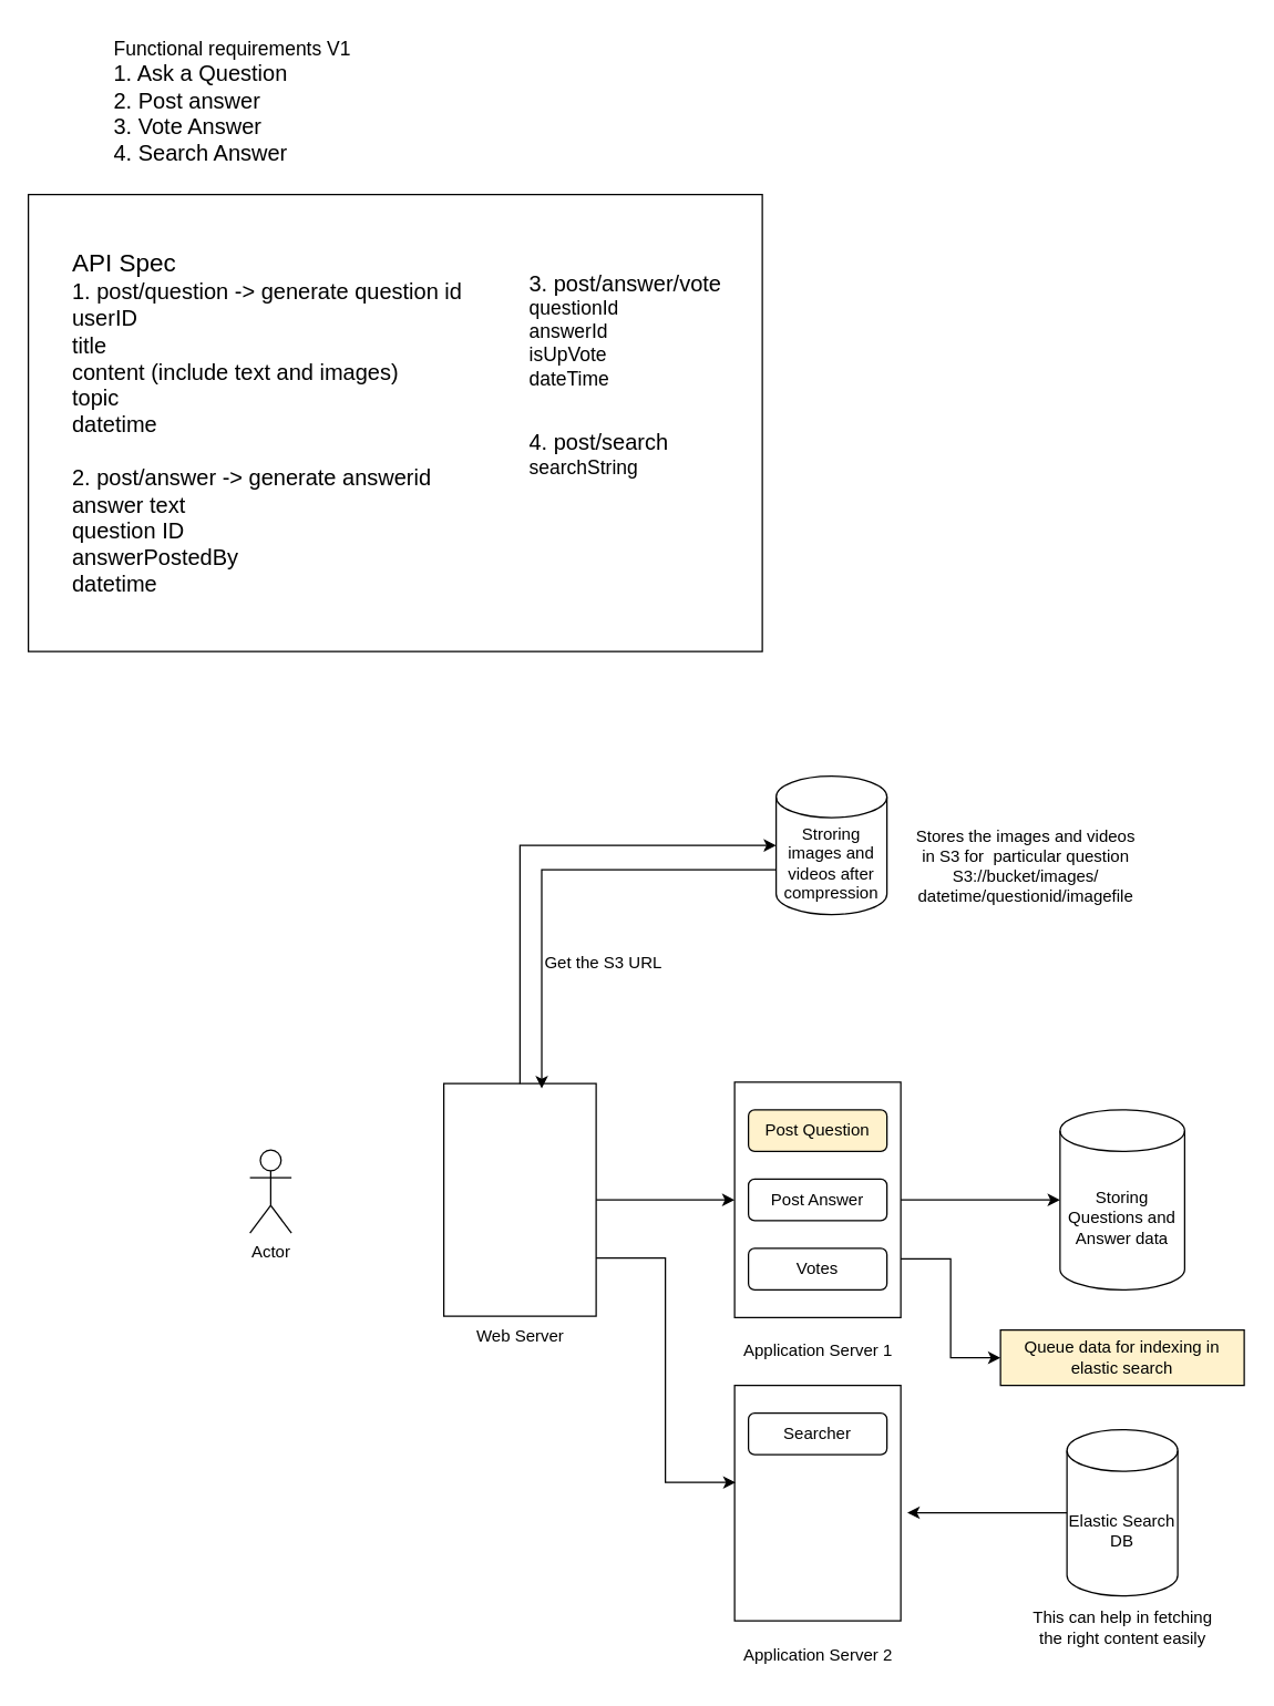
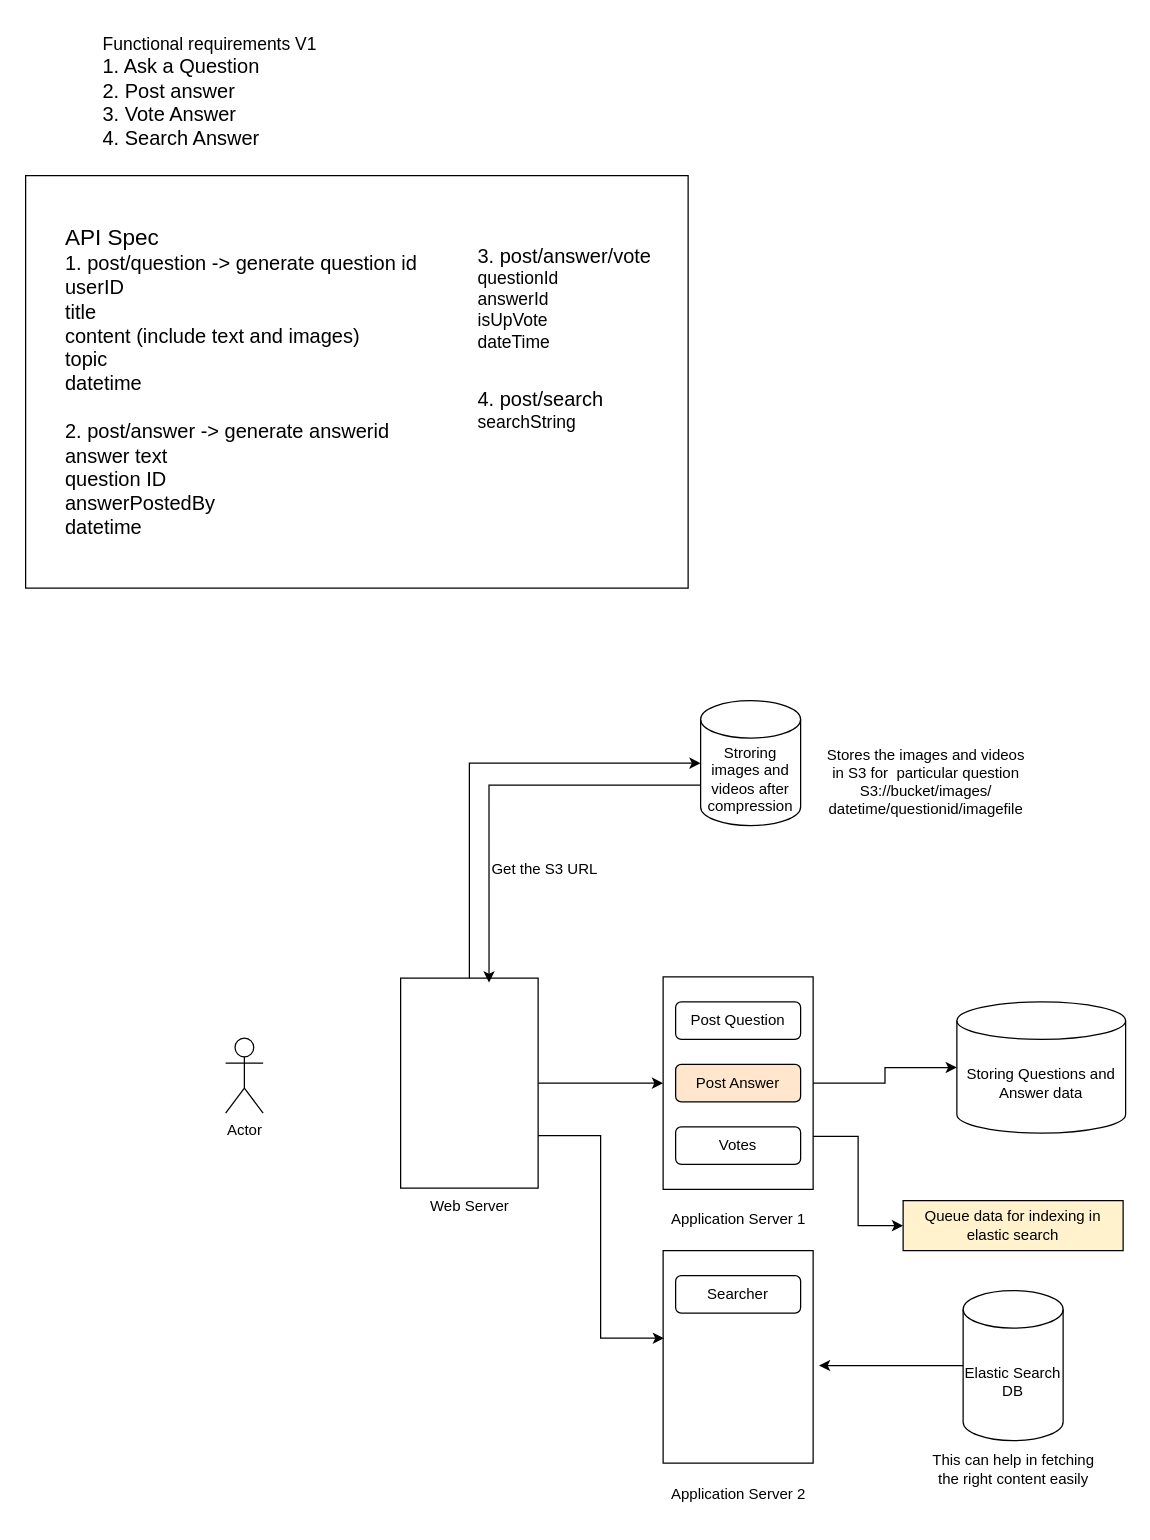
  <mxCell id="0" />
  <mxCell id="1" parent="0" />
  <mxCell id="2" value="Actor" style="shape=umlActor;verticalLabelPosition=bottom;verticalAlign=top;html=1;outlineConnect=0;" vertex="1" parent="1"><mxGeometry x="180" y="830" width="30" height="60" as="geometry" /></mxCell>
  <mxCell id="3" value="&lt;font style=&quot;font-size: 14px;&quot;&gt;Functional requirements V1&lt;/font&gt;&lt;div&gt;&lt;font size=&quot;3&quot;&gt;1. Ask a Question&lt;/font&gt;&lt;/div&gt;&lt;div&gt;&lt;font size=&quot;3&quot;&gt;2. Post answer&lt;/font&gt;&lt;/div&gt;&lt;div&gt;&lt;font size=&quot;3&quot;&gt;3. Vote Answer&lt;/font&gt;&lt;/div&gt;&lt;div&gt;&lt;font size=&quot;3&quot;&gt;4. Search Answer&lt;/font&gt;&lt;/div&gt;&lt;div&gt;&lt;br&gt;&lt;/div&gt;" style="text;html=1;align=left;verticalAlign=middle;resizable=0;points=[];autosize=1;strokeColor=none;fillColor=none;" vertex="1" parent="1"><mxGeometry x="80" y="20" width="190" height="120" as="geometry" /></mxCell>
  <mxCell id="4" value="" style="group" vertex="1" connectable="0" parent="1"><mxGeometry x="530" y="781" width="120" height="170" as="geometry" /></mxCell>
  <mxCell id="5" value="" style="rounded=0;whiteSpace=wrap;html=1;" vertex="1" parent="4"><mxGeometry width="120" height="170" as="geometry" /></mxCell>
- <mxCell id="6" value="Post Question" style="rounded=1;whiteSpace=wrap;html=1;fillColor=#fff2cc;" vertex="1" parent="4"><mxGeometry x="10" y="20" width="100" height="30" as="geometry" /></mxCell>
- <mxCell id="7" value="Post Answer" style="rounded=1;whiteSpace=wrap;html=1;" vertex="1" parent="4"><mxGeometry x="10" y="70" width="100" height="30" as="geometry" /></mxCell>
+ <mxCell id="6" value="Post Question" style="rounded=1;whiteSpace=wrap;html=1;" vertex="1" parent="4"><mxGeometry x="10" y="20" width="100" height="30" as="geometry" /></mxCell>
+ <mxCell id="7" value="Post Answer" style="rounded=1;whiteSpace=wrap;html=1;fillColor=#ffe6cc;" vertex="1" parent="4"><mxGeometry x="10" y="70" width="100" height="30" as="geometry" /></mxCell>
  <mxCell id="8" value="Votes" style="rounded=1;whiteSpace=wrap;html=1;" vertex="1" parent="4"><mxGeometry x="10" y="120" width="100" height="30" as="geometry" /></mxCell>
- <mxCell id="9" value="Storing Questions and Answer data" style="shape=cylinder3;whiteSpace=wrap;html=1;boundedLbl=1;backgroundOutline=1;size=15;" vertex="1" parent="1"><mxGeometry x="765" y="801" width="90" height="130" as="geometry" /></mxCell>
+ <mxCell id="9" value="Storing Questions and Answer data" style="shape=cylinder3;whiteSpace=wrap;html=1;boundedLbl=1;backgroundOutline=1;size=15;" vertex="1" parent="1"><mxGeometry x="765" y="801" width="135" height="105" as="geometry" /></mxCell>
  <mxCell id="10" value="Stroring images and videos after compression" style="shape=cylinder3;whiteSpace=wrap;html=1;boundedLbl=1;backgroundOutline=1;size=15;" vertex="1" parent="1"><mxGeometry x="560" y="560" width="80" height="100" as="geometry" /></mxCell>
  <mxCell id="11" value="Stores the images and videos&lt;div&gt;in S3 for&amp;nbsp; particular question&lt;br&gt;&lt;span style=&quot;background-color: initial;&quot;&gt;S3://bucket/images/&lt;/span&gt;&lt;/div&gt;&lt;div&gt;&lt;span style=&quot;background-color: initial;&quot;&gt;datetime/questionid/imagefile&lt;/span&gt;&lt;/div&gt;" style="text;html=1;align=center;verticalAlign=middle;resizable=0;points=[];autosize=1;strokeColor=none;fillColor=none;" vertex="1" parent="1"><mxGeometry x="650" y="590" width="180" height="70" as="geometry" /></mxCell>
  <mxCell id="12" value="Application Server 1" style="text;html=1;align=center;verticalAlign=middle;resizable=0;points=[];autosize=1;strokeColor=none;fillColor=none;" vertex="1" parent="1"><mxGeometry x="525" y="960" width="130" height="30" as="geometry" /></mxCell>
  <mxCell id="13" style="edgeStyle=orthogonalEdgeStyle;rounded=0;orthogonalLoop=1;jettySize=auto;html=1;entryX=0;entryY=0.5;entryDx=0;entryDy=0;" edge="1" parent="1" source="14" target="5"><mxGeometry relative="1" as="geometry" /></mxCell>
  <mxCell id="14" value="" style="rounded=0;whiteSpace=wrap;html=1;" vertex="1" parent="1"><mxGeometry x="320" y="782" width="110" height="168" as="geometry" /></mxCell>
  <mxCell id="15" value="Web Server" style="text;html=1;align=center;verticalAlign=middle;resizable=0;points=[];autosize=1;strokeColor=none;fillColor=none;" vertex="1" parent="1"><mxGeometry x="330" y="950" width="90" height="30" as="geometry" /></mxCell>
  <mxCell id="16" style="edgeStyle=orthogonalEdgeStyle;rounded=0;orthogonalLoop=1;jettySize=auto;html=1;entryX=0;entryY=0.5;entryDx=0;entryDy=0;entryPerimeter=0;exitX=0.5;exitY=0;exitDx=0;exitDy=0;" edge="1" parent="1" source="14" target="10"><mxGeometry relative="1" as="geometry" /></mxCell>
  <mxCell id="17" style="edgeStyle=orthogonalEdgeStyle;rounded=0;orthogonalLoop=1;jettySize=auto;html=1;exitX=0;exitY=0;exitDx=0;exitDy=67.5;exitPerimeter=0;entryX=0.643;entryY=0.021;entryDx=0;entryDy=0;entryPerimeter=0;" edge="1" parent="1" source="10" target="14"><mxGeometry relative="1" as="geometry" /></mxCell>
  <mxCell id="18" value="Get the S3 URL" style="text;html=1;align=center;verticalAlign=middle;resizable=0;points=[];autosize=1;strokeColor=none;fillColor=none;" vertex="1" parent="1"><mxGeometry x="380" y="680" width="110" height="30" as="geometry" /></mxCell>
  <mxCell id="19" style="edgeStyle=orthogonalEdgeStyle;rounded=0;orthogonalLoop=1;jettySize=auto;html=1;entryX=0;entryY=0.5;entryDx=0;entryDy=0;entryPerimeter=0;" edge="1" parent="1" source="5" target="9"><mxGeometry relative="1" as="geometry" /></mxCell>
  <mxCell id="20" value="" style="group" vertex="1" connectable="0" parent="1"><mxGeometry x="20" y="140" width="530" height="330" as="geometry" /></mxCell>
  <mxCell id="21" value="" style="rounded=0;whiteSpace=wrap;html=1;" vertex="1" parent="20"><mxGeometry width="530" height="330" as="geometry" /></mxCell>
  <mxCell id="22" value="&lt;font style=&quot;font-size: 18px;&quot;&gt;API Spec&lt;/font&gt;&lt;div&gt;&lt;font style=&quot;font-size: 16px;&quot;&gt;1. post/question -&amp;gt; generate question id&lt;/font&gt;&lt;/div&gt;&lt;div&gt;&lt;span style=&quot;font-size: medium; background-color: initial;&quot;&gt;userID&lt;/span&gt;&lt;/div&gt;&lt;div&gt;&lt;span style=&quot;font-size: medium; background-color: initial;&quot;&gt;title&lt;/span&gt;&lt;/div&gt;&lt;div&gt;&lt;font size=&quot;3&quot;&gt;content (include text and images)&lt;/font&gt;&lt;/div&gt;&lt;div&gt;&lt;font size=&quot;3&quot;&gt;topic&lt;/font&gt;&lt;/div&gt;&lt;div&gt;&lt;font size=&quot;3&quot;&gt;datetime&lt;/font&gt;&lt;/div&gt;&lt;div&gt;&lt;font size=&quot;3&quot;&gt;&lt;br&gt;&lt;/font&gt;&lt;/div&gt;&lt;div&gt;&lt;font size=&quot;3&quot;&gt;2. post/answer -&amp;gt; generate answerid&lt;/font&gt;&lt;/div&gt;&lt;div&gt;&lt;font size=&quot;3&quot;&gt;answer text&lt;/font&gt;&lt;/div&gt;&lt;div&gt;&lt;font size=&quot;3&quot;&gt;question ID&lt;/font&gt;&lt;/div&gt;&lt;div&gt;&lt;font size=&quot;3&quot;&gt;answerPostedBy&lt;/font&gt;&lt;/div&gt;&lt;div&gt;&lt;font size=&quot;3&quot;&gt;datetime&lt;/font&gt;&lt;/div&gt;" style="text;html=1;align=left;verticalAlign=middle;resizable=0;points=[];autosize=1;strokeColor=none;fillColor=none;" vertex="1" parent="20"><mxGeometry x="30" y="30" width="310" height="270" as="geometry" /></mxCell>
  <mxCell id="23" value="&lt;font style=&quot;font-size: 16px;&quot;&gt;3. post/answer/vote&lt;/font&gt;&lt;div&gt;&lt;font style=&quot;font-size: 14px;&quot;&gt;questionId&lt;/font&gt;&lt;/div&gt;&lt;div&gt;&lt;font style=&quot;font-size: 14px;&quot;&gt;answerId&lt;/font&gt;&lt;/div&gt;&lt;div&gt;&lt;font style=&quot;font-size: 14px;&quot;&gt;isUpVote&lt;/font&gt;&lt;/div&gt;&lt;div&gt;&lt;font style=&quot;font-size: 14px;&quot;&gt;dateTime&lt;/font&gt;&lt;/div&gt;&lt;div&gt;&lt;br&gt;&lt;/div&gt;&lt;div&gt;&lt;br&gt;&lt;/div&gt;&lt;div&gt;&lt;font style=&quot;font-size: 16px;&quot;&gt;4. post/search&lt;/font&gt;&lt;/div&gt;&lt;div&gt;&lt;font style=&quot;font-size: 14px;&quot;&gt;searchString&lt;/font&gt;&lt;/div&gt;" style="text;html=1;align=left;verticalAlign=middle;resizable=0;points=[];autosize=1;strokeColor=none;fillColor=none;" vertex="1" parent="20"><mxGeometry x="360" y="50" width="160" height="160" as="geometry" /></mxCell>
  <mxCell id="24" value="Queue data for indexing in elastic search" style="rounded=0;whiteSpace=wrap;html=1;fillColor=#fff2cc;" vertex="1" parent="1"><mxGeometry x="722" y="960" width="176" height="40" as="geometry" /></mxCell>
  <mxCell id="25" style="edgeStyle=orthogonalEdgeStyle;rounded=0;orthogonalLoop=1;jettySize=auto;html=1;exitX=1;exitY=0.75;exitDx=0;exitDy=0;entryX=0;entryY=0.5;entryDx=0;entryDy=0;" edge="1" parent="1" source="5" target="24"><mxGeometry relative="1" as="geometry" /></mxCell>
  <mxCell id="26" value="Elastic Search DB" style="shape=cylinder3;whiteSpace=wrap;html=1;boundedLbl=1;backgroundOutline=1;size=15;" vertex="1" parent="1"><mxGeometry x="770" y="1032" width="80" height="120" as="geometry" /></mxCell>
  <mxCell id="27" value="This can help in fetching&lt;div&gt;the right content easily&lt;/div&gt;" style="text;html=1;align=center;verticalAlign=middle;resizable=0;points=[];autosize=1;strokeColor=none;fillColor=none;" vertex="1" parent="1"><mxGeometry x="735" y="1155" width="150" height="40" as="geometry" /></mxCell>
  <mxCell id="28" value="" style="group" vertex="1" connectable="0" parent="1"><mxGeometry x="530" y="1000" width="120" height="170" as="geometry" /></mxCell>
  <mxCell id="29" value="" style="rounded=0;whiteSpace=wrap;html=1;" vertex="1" parent="28"><mxGeometry width="120" height="170" as="geometry" /></mxCell>
  <mxCell id="30" value="Searcher" style="rounded=1;whiteSpace=wrap;html=1;" vertex="1" parent="28"><mxGeometry x="10" y="20" width="100" height="30" as="geometry" /></mxCell>
  <mxCell id="31" value="Application Server 2" style="text;html=1;align=center;verticalAlign=middle;resizable=0;points=[];autosize=1;strokeColor=none;fillColor=none;" vertex="1" parent="1"><mxGeometry x="525" y="1180" width="130" height="30" as="geometry" /></mxCell>
  <mxCell id="32" style="edgeStyle=orthogonalEdgeStyle;rounded=0;orthogonalLoop=1;jettySize=auto;html=1;exitX=1;exitY=0.75;exitDx=0;exitDy=0;entryX=0.006;entryY=0.412;entryDx=0;entryDy=0;entryPerimeter=0;" edge="1" parent="1" source="14" target="29"><mxGeometry relative="1" as="geometry" /></mxCell>
  <mxCell id="33" style="edgeStyle=orthogonalEdgeStyle;rounded=0;orthogonalLoop=1;jettySize=auto;html=1;entryX=1.039;entryY=0.541;entryDx=0;entryDy=0;entryPerimeter=0;" edge="1" parent="1" source="26" target="29"><mxGeometry relative="1" as="geometry" /></mxCell>
